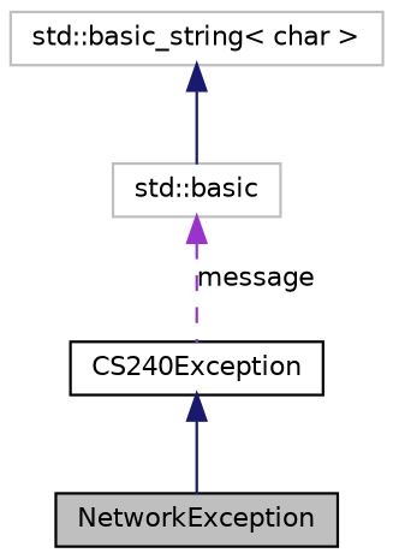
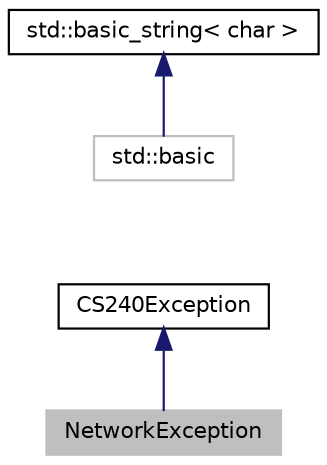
  digraph {
    node [color=black fontname=Helvetica fontsize=10 shape=record]
    edge [color=midnightblue dir=back fontname=Helvetica fontsize=10 labelfontname=Helvetica labelfontsize=10 style=solid]
-   n1 [fillcolor=grey75 fontcolor=black height=0.2 label=NetworkException style=filled width=0.4]
+   n1 [color=grey75 fillcolor=grey75 fontcolor=black height=0.2 label=NetworkException style=filled width=0.4]
    n2 [height=0.2 label=CS240Exception width=0.4]
    n3 [color=grey75 height=0.2 label="std::basic" width=0.4]
-   n4 [color=grey75 height=0.2 label="std::basic_string\< char \>" width=0.4]
+   n4 [height=0.2 label="std::basic_string\< char \>" width=0.4]
    n2 -> n1
-   n3 -> n2 [color=darkorchid3 label=message style=dashed]
    n4 -> n3
  }
